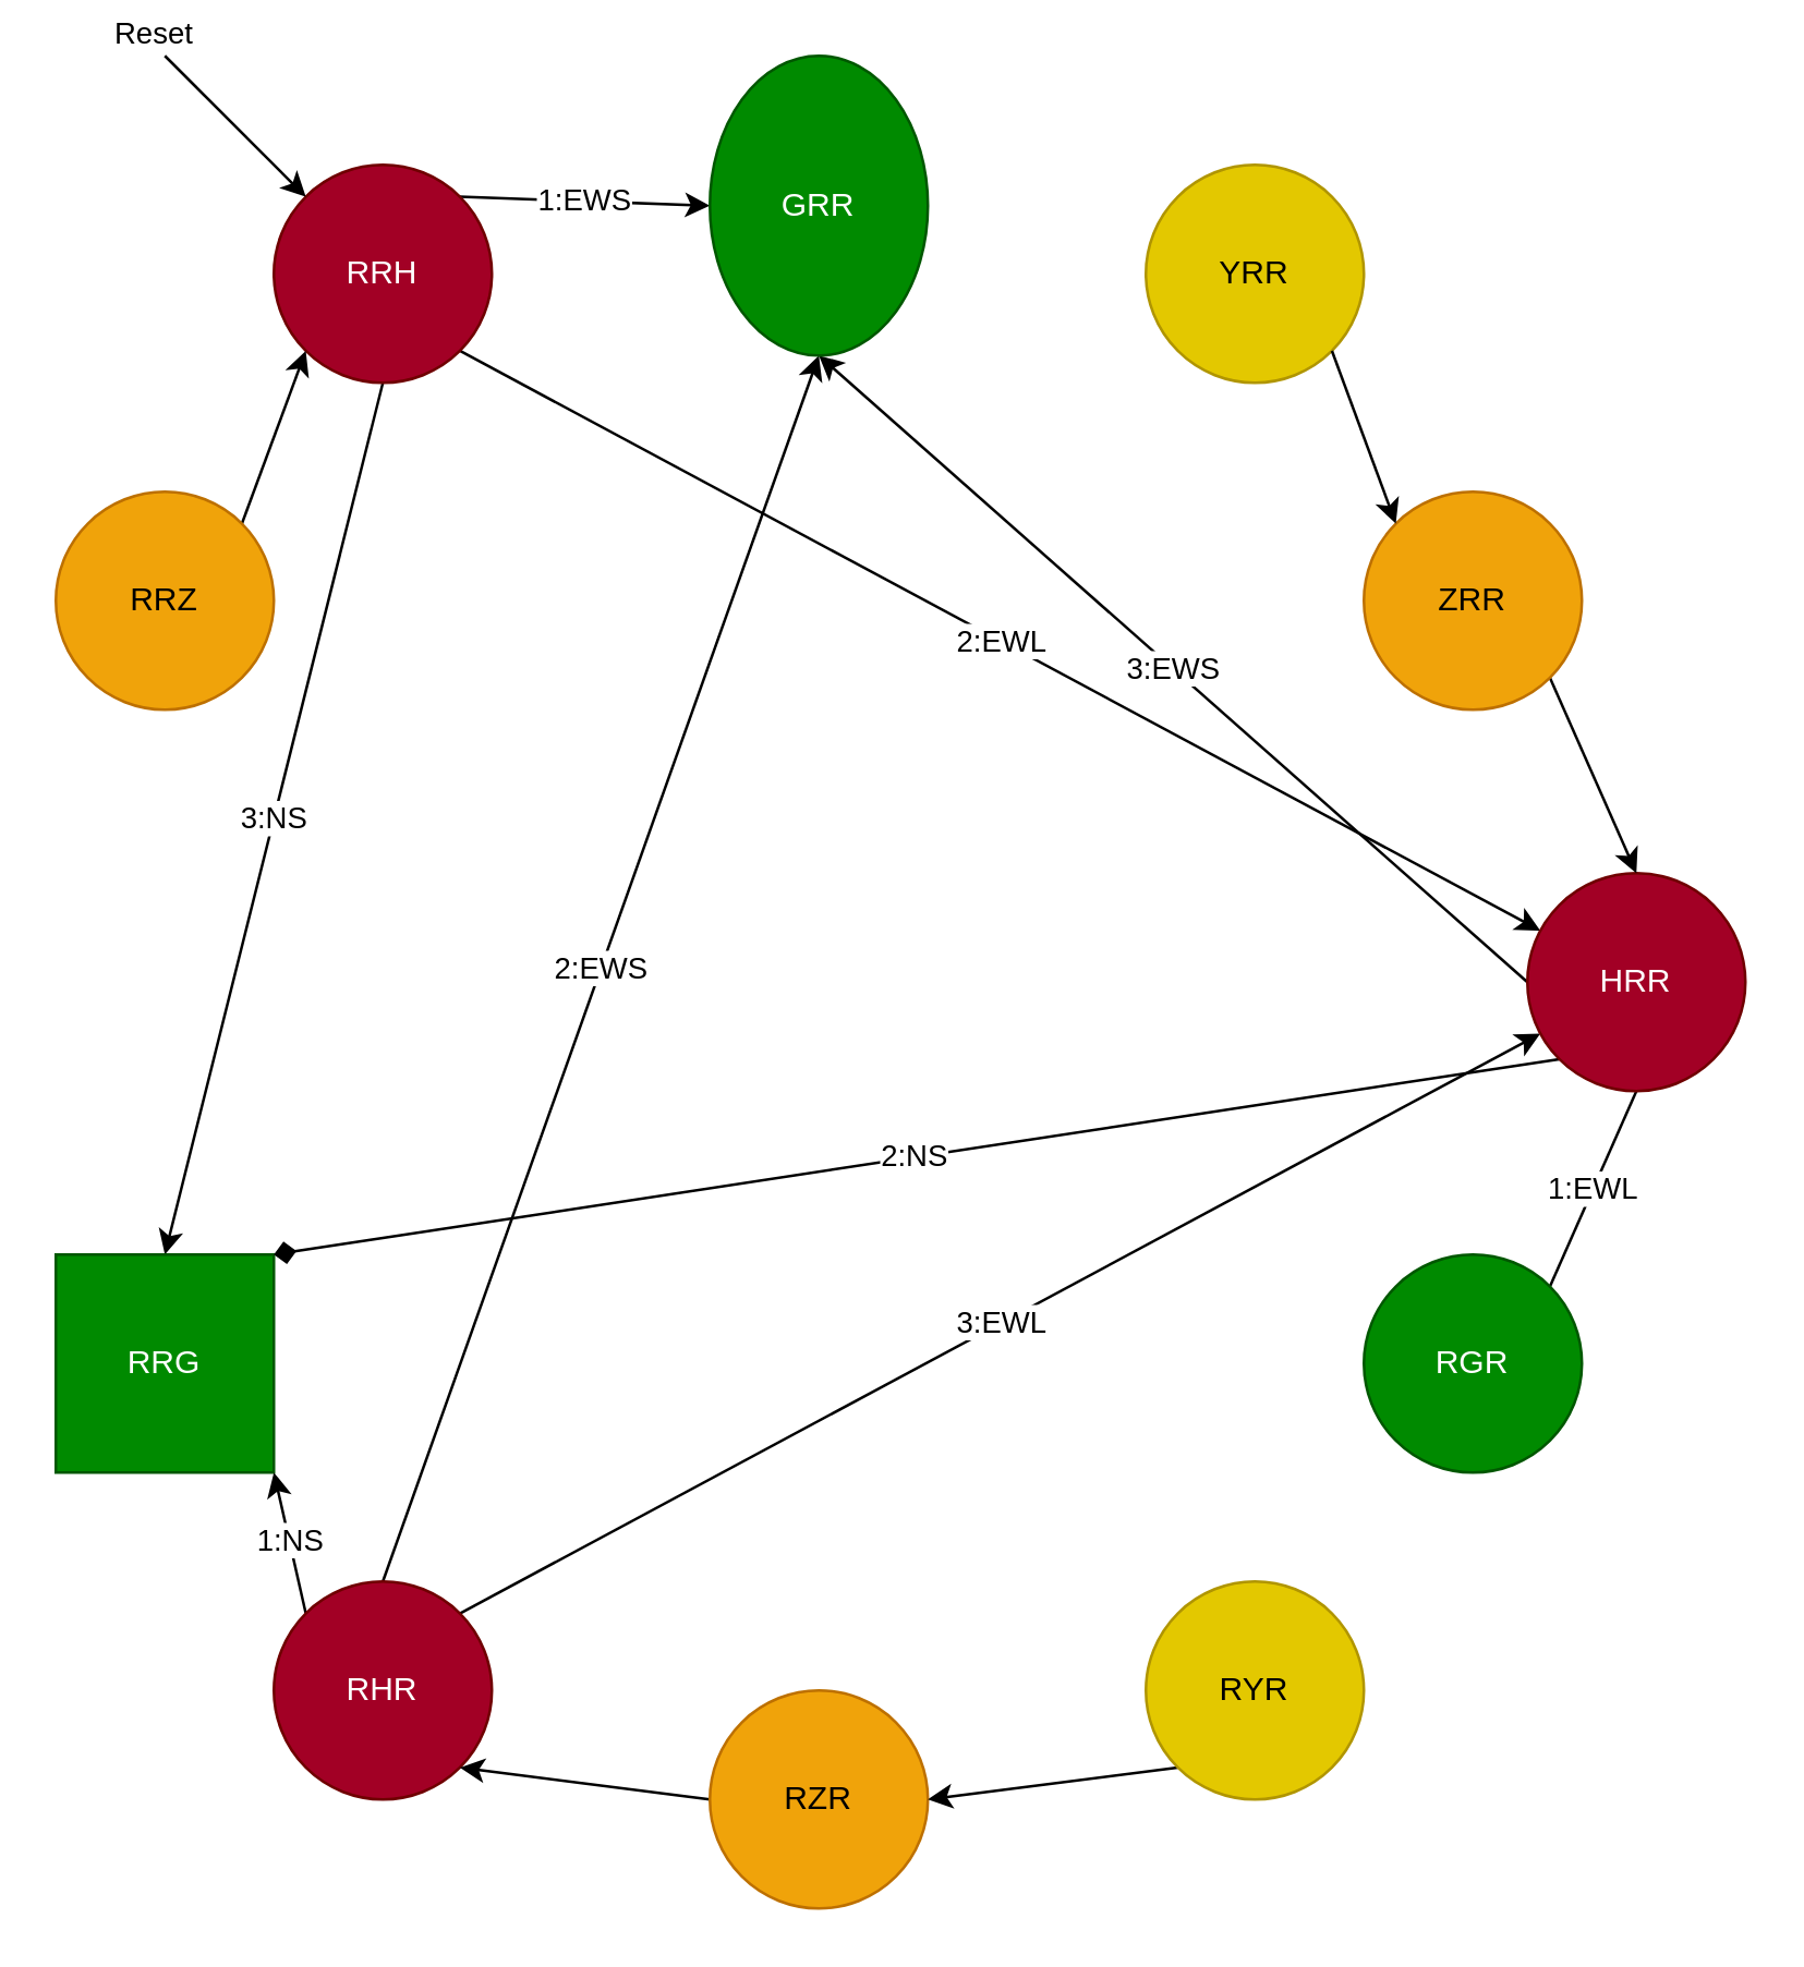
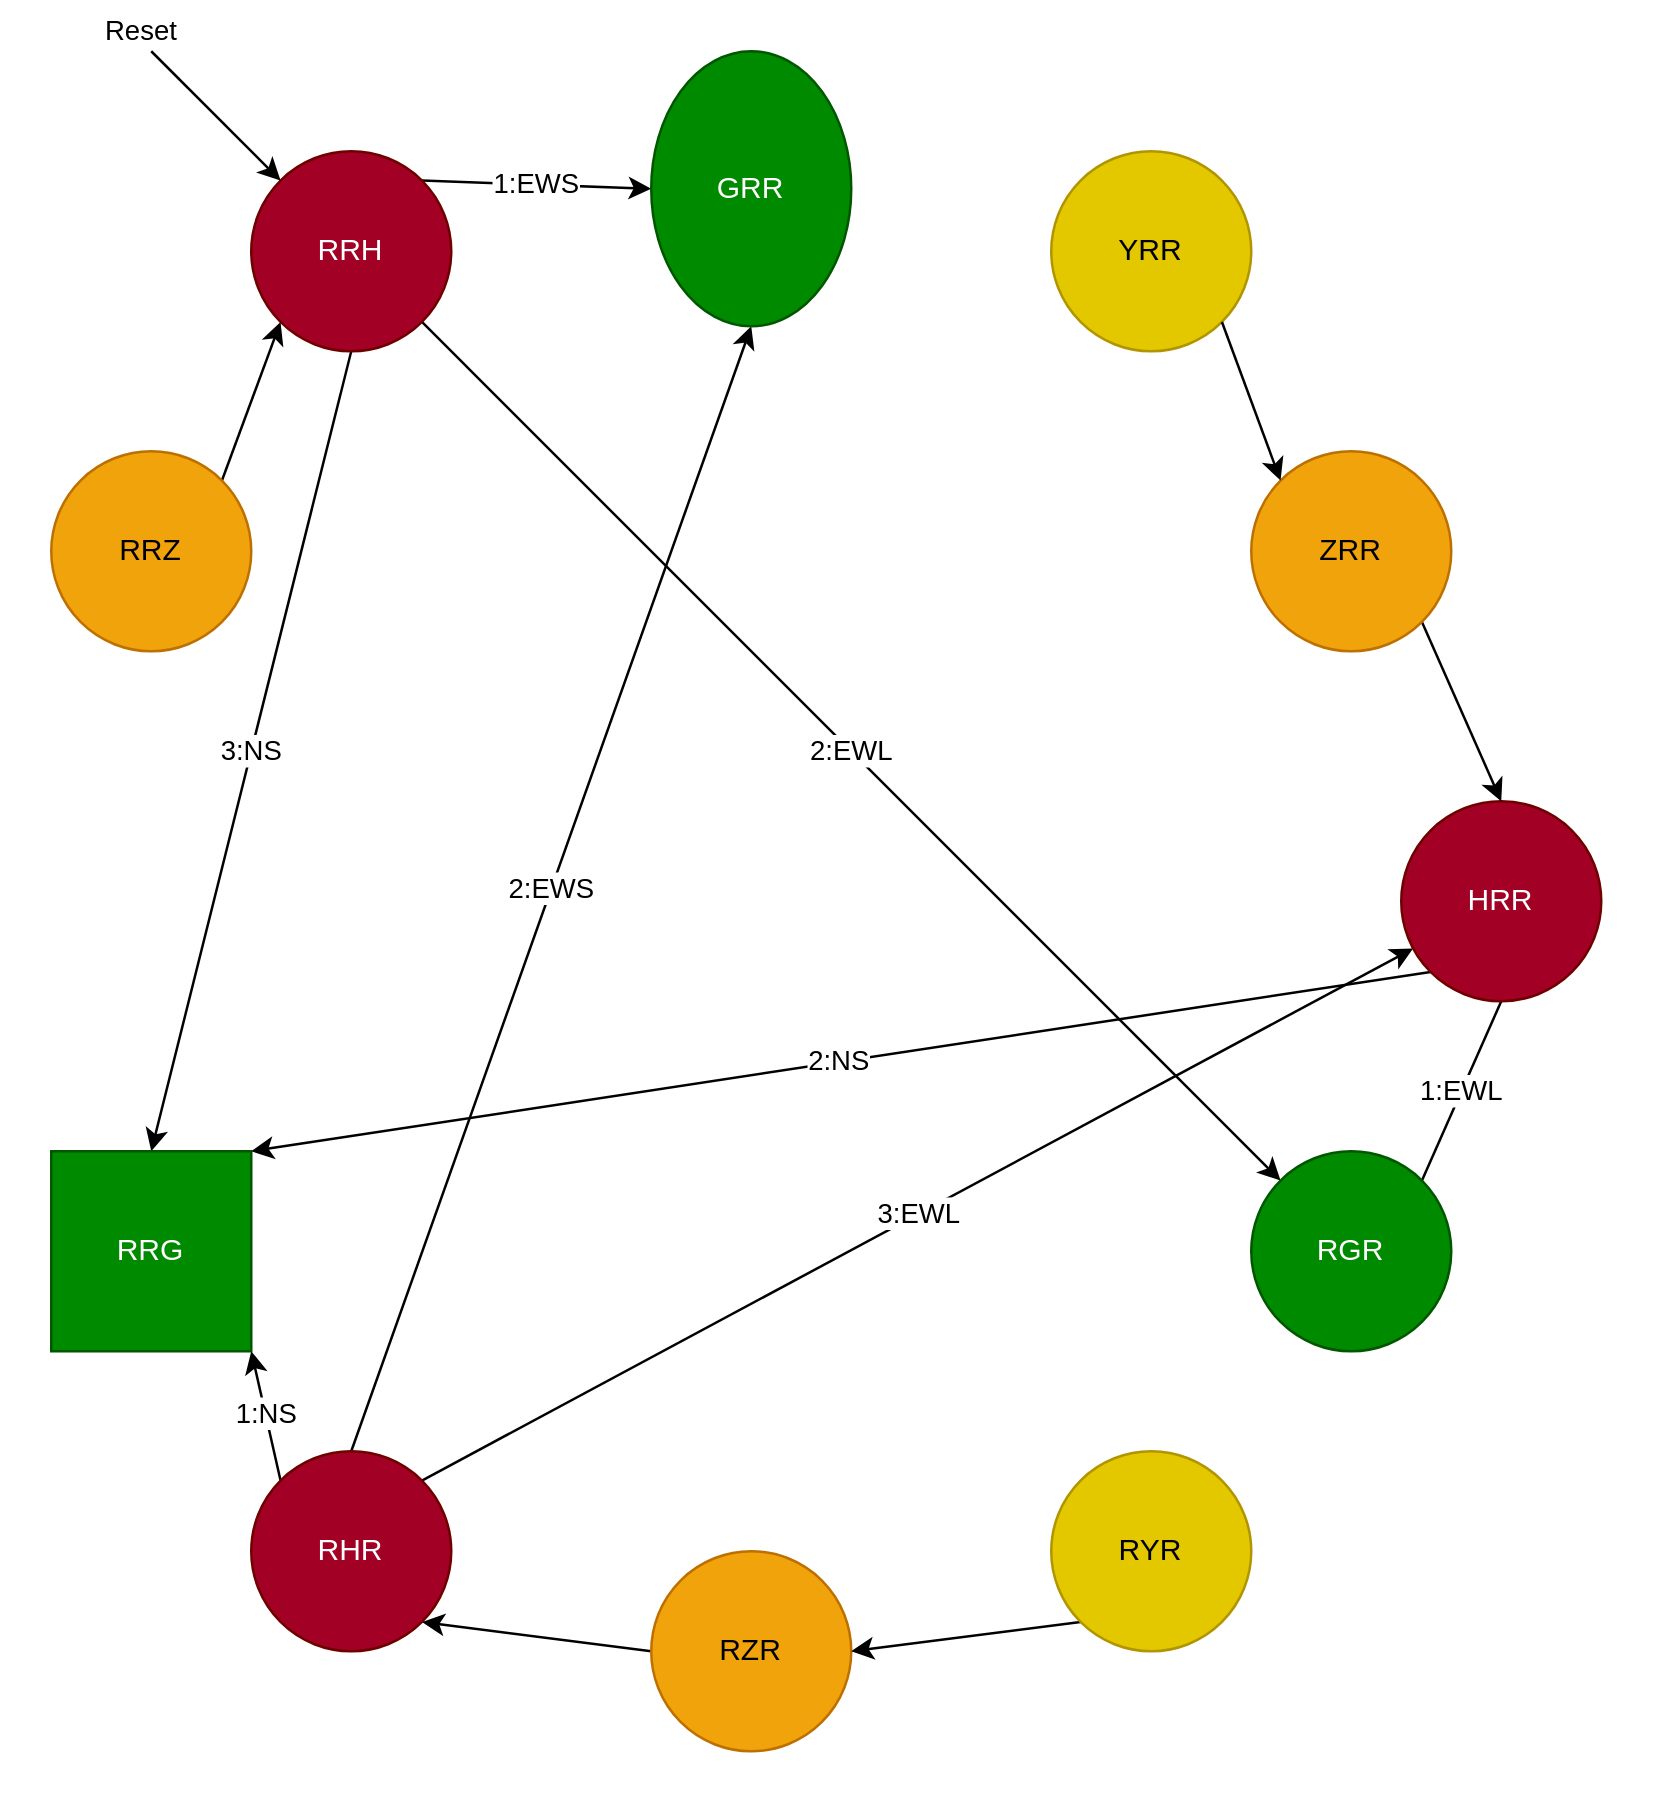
  <mxCell id="0" />
  <mxCell id="1" parent="0" />
  <mxCell id="2" value="1:EWS" style="edgeStyle=none;rounded=0;orthogonalLoop=1;jettySize=auto;html=1;exitX=1;exitY=0;exitDx=0;exitDy=0;entryX=0;entryY=0.5;entryDx=0;entryDy=0;strokeColor=default;" edge="1" parent="1" source="5" target="25"><mxGeometry relative="1" as="geometry" /></mxCell>
  <mxCell id="3" value="3:NS" style="edgeStyle=none;rounded=0;orthogonalLoop=1;jettySize=auto;html=1;exitX=0.5;exitY=1;exitDx=0;exitDy=0;entryX=0.5;entryY=0;entryDx=0;entryDy=0;strokeColor=default;" edge="1" parent="1" source="5" target="8"><mxGeometry relative="1" as="geometry" /></mxCell>
- <mxCell id="4" value="2:EWL" style="edgeStyle=none;rounded=0;orthogonalLoop=1;jettySize=auto;html=1;exitX=1;exitY=1;exitDx=0;exitDy=0;strokeColor=default;" edge="1" parent="1" source="5" target="20"><mxGeometry relative="1" as="geometry" /></mxCell>
+ <mxCell id="4" value="2:EWL" style="edgeStyle=none;rounded=0;orthogonalLoop=1;jettySize=auto;html=1;exitX=1;exitY=1;exitDx=0;exitDy=0;entryX=0;entryY=0;entryDx=0;entryDy=0;strokeColor=default;" edge="1" parent="1" source="5" target="24"><mxGeometry relative="1" as="geometry" /></mxCell>
  <mxCell id="5" value="RRH" style="ellipse;whiteSpace=wrap;html=1;aspect=fixed;fillColor=#a20025;fontColor=#ffffff;strokeColor=#6F0000;" parent="1" vertex="1"><mxGeometry x="100" y="60" width="80" height="80" as="geometry" /></mxCell>
  <mxCell id="6" style="edgeStyle=none;rounded=0;orthogonalLoop=1;jettySize=auto;html=1;exitX=1;exitY=0;exitDx=0;exitDy=0;entryX=0;entryY=1;entryDx=0;entryDy=0;strokeColor=default;" edge="1" parent="1" source="7" target="5"><mxGeometry relative="1" as="geometry" /></mxCell>
  <mxCell id="7" value="RRZ" style="ellipse;whiteSpace=wrap;html=1;aspect=fixed;fillColor=#f0a30a;fontColor=#000000;strokeColor=#BD7000;" parent="1" vertex="1"><mxGeometry x="20" y="180" width="80" height="80" as="geometry" /></mxCell>
  <mxCell id="8" value="RRG" style="whiteSpace=wrap;html=1;aspect=fixed;fillColor=#008a00;fontColor=#ffffff;strokeColor=#005700;rounded=0;" parent="1" vertex="1"><mxGeometry x="20" y="460" width="80" height="80" as="geometry" /></mxCell>
  <mxCell id="9" value="1:NS" style="edgeStyle=none;rounded=0;orthogonalLoop=1;jettySize=auto;html=1;exitX=0;exitY=0;exitDx=0;exitDy=0;entryX=1;entryY=1;entryDx=0;entryDy=0;strokeColor=default;" edge="1" parent="1" source="12" target="8"><mxGeometry relative="1" as="geometry" /></mxCell>
  <mxCell id="10" value="2:EWS" style="edgeStyle=none;rounded=0;orthogonalLoop=1;jettySize=auto;html=1;exitX=0.5;exitY=0;exitDx=0;exitDy=0;entryX=0.5;entryY=1;entryDx=0;entryDy=0;strokeColor=default;" edge="1" parent="1" source="12" target="25"><mxGeometry relative="1" as="geometry" /></mxCell>
  <mxCell id="11" value="3:EWL" style="edgeStyle=none;rounded=0;orthogonalLoop=1;jettySize=auto;html=1;exitX=1;exitY=0;exitDx=0;exitDy=0;strokeColor=default;" edge="1" parent="1" source="12" target="20"><mxGeometry relative="1" as="geometry" /></mxCell>
  <mxCell id="12" value="RHR" style="ellipse;whiteSpace=wrap;html=1;aspect=fixed;fillColor=#a20025;fontColor=#ffffff;strokeColor=#6F0000;" parent="1" vertex="1"><mxGeometry x="100" y="580" width="80" height="80" as="geometry" /></mxCell>
  <mxCell id="13" style="edgeStyle=none;rounded=0;orthogonalLoop=1;jettySize=auto;html=1;exitX=0;exitY=0.5;exitDx=0;exitDy=0;entryX=1;entryY=1;entryDx=0;entryDy=0;strokeColor=default;" edge="1" parent="1" source="14" target="12"><mxGeometry relative="1" as="geometry" /></mxCell>
  <mxCell id="14" value="RZR" style="ellipse;whiteSpace=wrap;html=1;aspect=fixed;fillColor=#f0a30a;fontColor=#000000;strokeColor=#BD7000;" parent="1" vertex="1"><mxGeometry x="260" y="620" width="80" height="80" as="geometry" /></mxCell>
  <mxCell id="15" style="edgeStyle=none;rounded=0;orthogonalLoop=1;jettySize=auto;html=1;exitX=0;exitY=1;exitDx=0;exitDy=0;entryX=1;entryY=0.5;entryDx=0;entryDy=0;strokeColor=default;" edge="1" parent="1" source="16" target="14"><mxGeometry relative="1" as="geometry" /></mxCell>
  <mxCell id="16" value="RYR" style="ellipse;whiteSpace=wrap;html=1;aspect=fixed;fillColor=#e3c800;fontColor=#000000;strokeColor=#B09500;" parent="1" vertex="1"><mxGeometry x="420" y="580" width="80" height="80" as="geometry" /></mxCell>
  <mxCell id="17" value="1:EWL" style="edgeStyle=none;rounded=0;orthogonalLoop=1;jettySize=auto;html=1;exitX=0.5;exitY=1;exitDx=0;exitDy=0;entryX=1;entryY=0;entryDx=0;entryDy=0;strokeColor=default;endArrow=none;" edge="1" parent="1" source="20" target="24"><mxGeometry relative="1" as="geometry" /></mxCell>
- <mxCell id="18" value="2:NS" style="edgeStyle=none;rounded=0;orthogonalLoop=1;jettySize=auto;html=1;exitX=0;exitY=1;exitDx=0;exitDy=0;entryX=1;entryY=0;entryDx=0;entryDy=0;strokeColor=default;endArrow=diamond;" edge="1" parent="1" source="20" target="8"><mxGeometry relative="1" as="geometry" /></mxCell>
- <mxCell id="19" value="3:EWS" style="edgeStyle=none;rounded=0;orthogonalLoop=1;jettySize=auto;html=1;exitX=0;exitY=0.5;exitDx=0;exitDy=0;entryX=0.5;entryY=1;entryDx=0;entryDy=0;strokeColor=default;" edge="1" parent="1" source="20" target="25"><mxGeometry relative="1" as="geometry" /></mxCell>
+ <mxCell id="18" value="2:NS" style="edgeStyle=none;rounded=0;orthogonalLoop=1;jettySize=auto;html=1;exitX=0;exitY=1;exitDx=0;exitDy=0;entryX=1;entryY=0;entryDx=0;entryDy=0;strokeColor=default;" edge="1" parent="1" source="20" target="8"><mxGeometry relative="1" as="geometry" /></mxCell>
  <mxCell id="20" value="HRR" style="ellipse;whiteSpace=wrap;html=1;aspect=fixed;fillColor=#a20025;fontColor=#ffffff;strokeColor=#6F0000;" parent="1" vertex="1"><mxGeometry x="560" y="320" width="80" height="80" as="geometry" /></mxCell>
  <mxCell id="21" style="rounded=0;orthogonalLoop=1;jettySize=auto;html=1;exitX=1;exitY=1;exitDx=0;exitDy=0;strokeColor=default;entryX=0.5;entryY=0;entryDx=0;entryDy=0;" edge="1" parent="1" source="22" target="20"><mxGeometry relative="1" as="geometry"><mxPoint x="360" y="390" as="targetPoint" /></mxGeometry></mxCell>
  <mxCell id="22" value="ZRR" style="ellipse;whiteSpace=wrap;html=1;aspect=fixed;fillColor=#f0a30a;fontColor=#000000;strokeColor=#BD7000;" parent="1" vertex="1"><mxGeometry x="500" y="180" width="80" height="80" as="geometry" /></mxCell>
  <mxCell id="23" value="YRR" style="ellipse;whiteSpace=wrap;html=1;aspect=fixed;fillColor=#e3c800;fontColor=#000000;strokeColor=#B09500;" parent="1" vertex="1"><mxGeometry x="420" y="60" width="80" height="80" as="geometry" /></mxCell>
  <mxCell id="24" value="RGR" style="ellipse;whiteSpace=wrap;html=1;aspect=fixed;fillColor=#008a00;fontColor=#ffffff;strokeColor=#005700;" parent="1" vertex="1"><mxGeometry x="500" y="460" width="80" height="80" as="geometry" /></mxCell>
  <mxCell id="25" value="GRR" style="ellipse;whiteSpace=wrap;html=1;aspect=fixed;fillColor=#008a00;fontColor=#ffffff;strokeColor=#005700;" parent="1" vertex="1"><mxGeometry x="260" y="20" width="80" height="110" as="geometry" /></mxCell>
  <mxCell id="26" value="" style="endArrow=classic;html=1;rounded=0;entryX=0;entryY=0;entryDx=0;entryDy=0;exitX=1;exitY=1;exitDx=0;exitDy=0;" edge="1" parent="1" source="23" target="22"><mxGeometry width="50" height="50" relative="1" as="geometry"><mxPoint x="210" y="450" as="sourcePoint" /><mxPoint x="260" y="400" as="targetPoint" /></mxGeometry></mxCell>
  <mxCell id="27" value="" style="endArrow=classic;html=1;rounded=0;strokeColor=default;entryX=0;entryY=0;entryDx=0;entryDy=0;" edge="1" parent="1" target="5"><mxGeometry relative="1" as="geometry"><mxPoint x="60" y="20" as="sourcePoint" /><mxPoint x="310" y="30" as="targetPoint" /></mxGeometry></mxCell>
  <mxCell id="28" value="Reset" style="edgeLabel;resizable=0;html=1;align=left;verticalAlign=bottom;" connectable="0" vertex="1" parent="27"><mxGeometry x="-1" relative="1" as="geometry"><mxPoint x="-20" as="offset" /></mxGeometry></mxCell>
